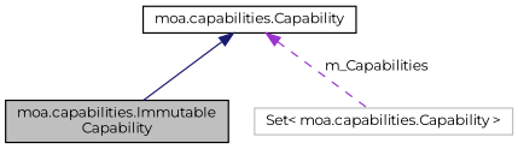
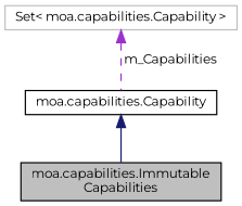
  digraph {
    fontname=Montserrat
    node [color=black fillcolor=white fontname=Montserrat fontsize=10 shape=record style=filled]
    edge [dir=back fontname=Montserrat fontsize=10 labelfontname=Helvetica labelfontsize=10]
-   n1 [fillcolor=grey75 fontcolor=black height=0.2 label="moa.capabilities.Immutable\lCapability" width=0.4]
+   n1 [fillcolor=grey75 fontcolor=black height=0.2 label="moa.capabilities.Immutable\lCapabilities" width=0.4]
    n2 [height=0.2 label="moa.capabilities.Capability" width=0.4]
    n3 [color=grey75 height=0.2 label="Set\< moa.capabilities.Capability \>" width=0.4]
    n2 -> n1 [color=midnightblue style=solid]
-   n2 -> n3 [color=darkorchid3 label=" m_Capabilities" style=dashed]
+   n3 -> n2 [color=darkorchid3 label=" m_Capabilities" style=dashed]
  }
